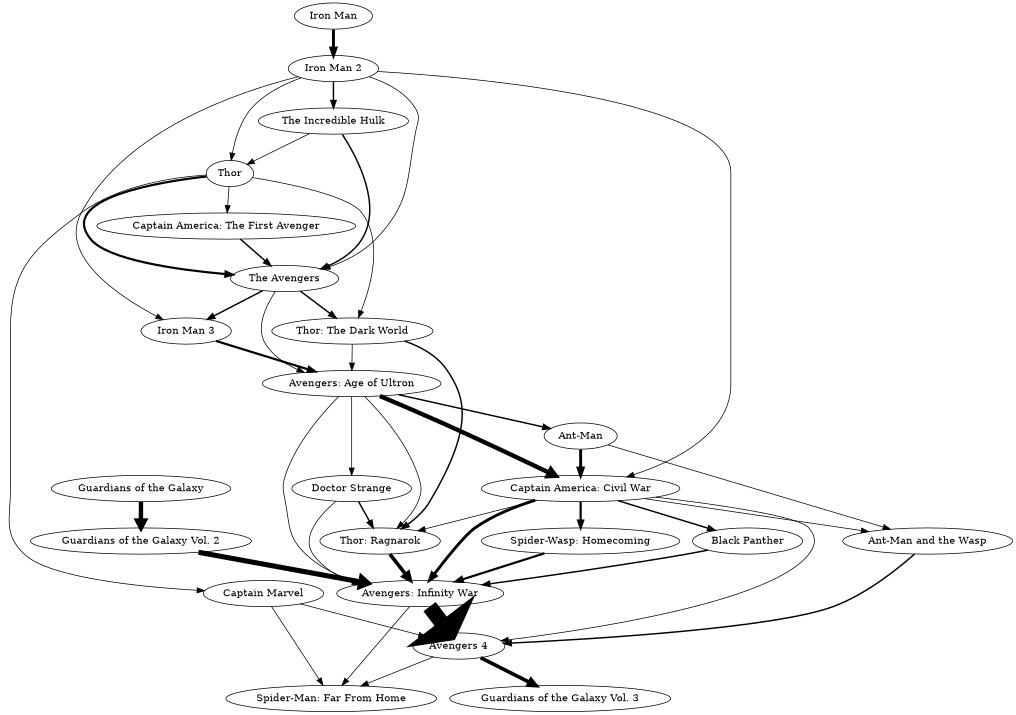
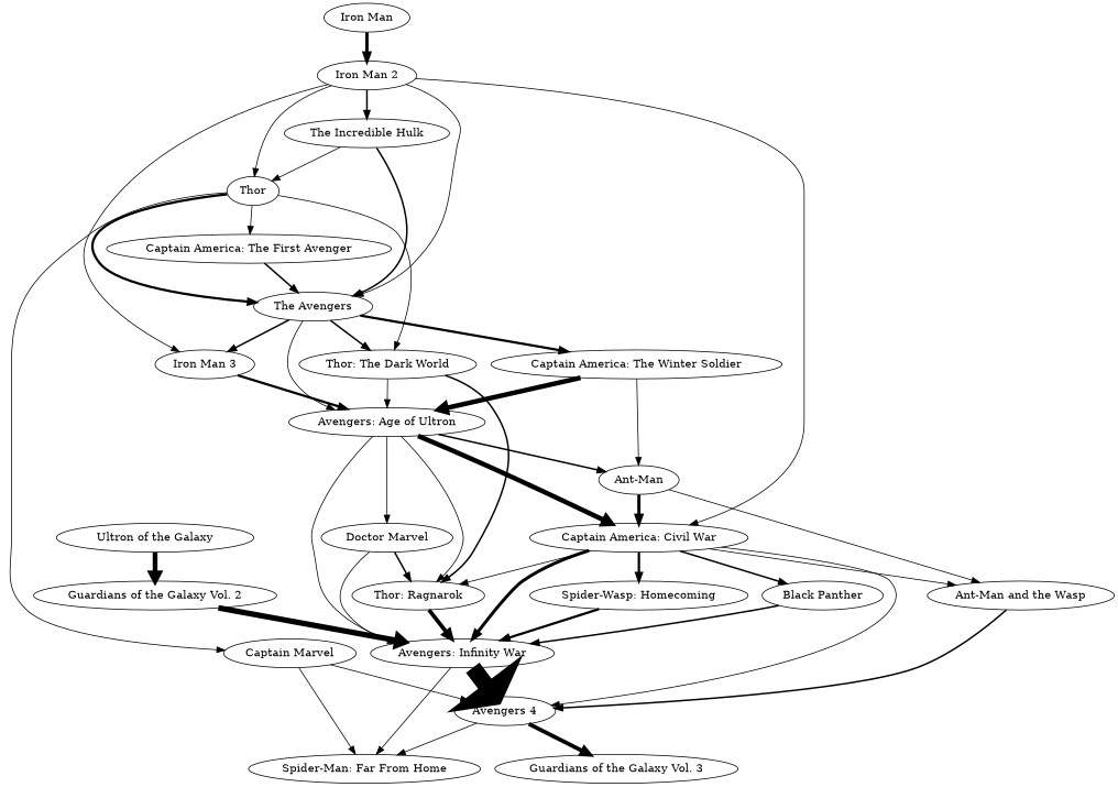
  digraph {
    edge [penwidth=1]
    Thor
    "The Avengers"
    "Captain America: The First Avenger"
    "Captain Marvel"
    "Thor: The Dark World"
+   "Captain America: The Winter Soldier"
    "Iron Man 3"
    "Avengers: Age of Ultron"
    "Avengers 4"
    "Spider-Man: Far From Home"
    "Thor: Ragnarok"
    "Ant-Man"
    "Avengers: Infinity War"
-   "Doctor Strange"
+   "Doctor Strange" [label="Doctor Marvel"]
    "Captain America: Civil War"
    "Guardians of the Galaxy Vol. 3"
    n17 [label="Spider-Wasp: Homecoming"]
    "Ant-Man and the Wasp"
    "Black Panther"
    "Iron Man"
    "Iron Man 2"
    "The Incredible Hulk"
    "Guardians of the Galaxy Vol. 2"
-   "Guardians of the Galaxy"
+   "Guardians of the Galaxy" [label="Ultron of the Galaxy"]
    Thor -> "The Avengers" [penwidth=3]
    Thor -> "Captain America: The First Avenger"
    Thor -> "Captain Marvel"
    Thor -> "Thor: The Dark World"
    "The Avengers" -> "Thor: The Dark World" [penwidth=2]
+   "The Avengers" -> "Captain America: The Winter Soldier" [penwidth=3]
    "The Avengers" -> "Iron Man 3" [penwidth=2]
    "The Avengers" -> "Avengers: Age of Ultron"
    "Captain America: The First Avenger" -> "The Avengers" [penwidth=2]
    "Captain Marvel" -> "Avengers 4"
    "Captain Marvel" -> "Spider-Man: Far From Home"
    "Thor: The Dark World" -> "Avengers: Age of Ultron"
    "Thor: The Dark World" -> "Thor: Ragnarok" [penwidth=2]
+   "Captain America: The Winter Soldier" -> "Avengers: Age of Ultron" [penwidth=6]
+   "Captain America: The Winter Soldier" -> "Ant-Man"
    "Iron Man 3" -> "Avengers: Age of Ultron" [penwidth=3]
    "Avengers: Age of Ultron" -> "Thor: Ragnarok"
    "Avengers: Age of Ultron" -> "Ant-Man" [penwidth=2]
    "Avengers: Age of Ultron" -> "Avengers: Infinity War"
    "Avengers: Age of Ultron" -> "Doctor Strange"
    "Avengers: Age of Ultron" -> "Captain America: Civil War" [penwidth=6]
    "Avengers 4" -> "Spider-Man: Far From Home"
    "Avengers 4" -> "Guardians of the Galaxy Vol. 3" [penwidth=5]
    "Thor: Ragnarok" -> "Avengers: Infinity War" [penwidth=5]
    "Ant-Man" -> "Captain America: Civil War" [penwidth=4]
    "Ant-Man" -> "Ant-Man and the Wasp"
    "Avengers: Infinity War" -> "Avengers 4" [penwidth=21]
    "Avengers: Infinity War" -> "Spider-Man: Far From Home"
    "Doctor Strange" -> "Thor: Ragnarok" [penwidth=2]
    "Doctor Strange" -> "Avengers: Infinity War"
    "Captain America: Civil War" -> "Avengers 4"
    "Captain America: Civil War" -> "Thor: Ragnarok"
    "Captain America: Civil War" -> "Avengers: Infinity War" [penwidth=4]
    "Captain America: Civil War" -> n17 [penwidth=3]
    "Captain America: Civil War" -> "Ant-Man and the Wasp"
    "Captain America: Civil War" -> "Black Panther" [penwidth=2]
    n17 -> "Avengers: Infinity War" [penwidth=3]
    "Ant-Man and the Wasp" -> "Avengers 4" [penwidth=2]
    "Black Panther" -> "Avengers: Infinity War" [penwidth=2]
    "Iron Man" -> "Iron Man 2" [penwidth=4]
    "Iron Man 2" -> Thor
    "Iron Man 2" -> "The Avengers"
    "Iron Man 2" -> "Iron Man 3"
    "Iron Man 2" -> "Captain America: Civil War"
    "Iron Man 2" -> "The Incredible Hulk" [penwidth=2]
    "The Incredible Hulk" -> Thor
    "The Incredible Hulk" -> "The Avengers" [penwidth=2]
    "Guardians of the Galaxy Vol. 2" -> "Avengers: Infinity War" [penwidth=7]
    "Guardians of the Galaxy" -> "Guardians of the Galaxy Vol. 2" [penwidth=6]
  }
